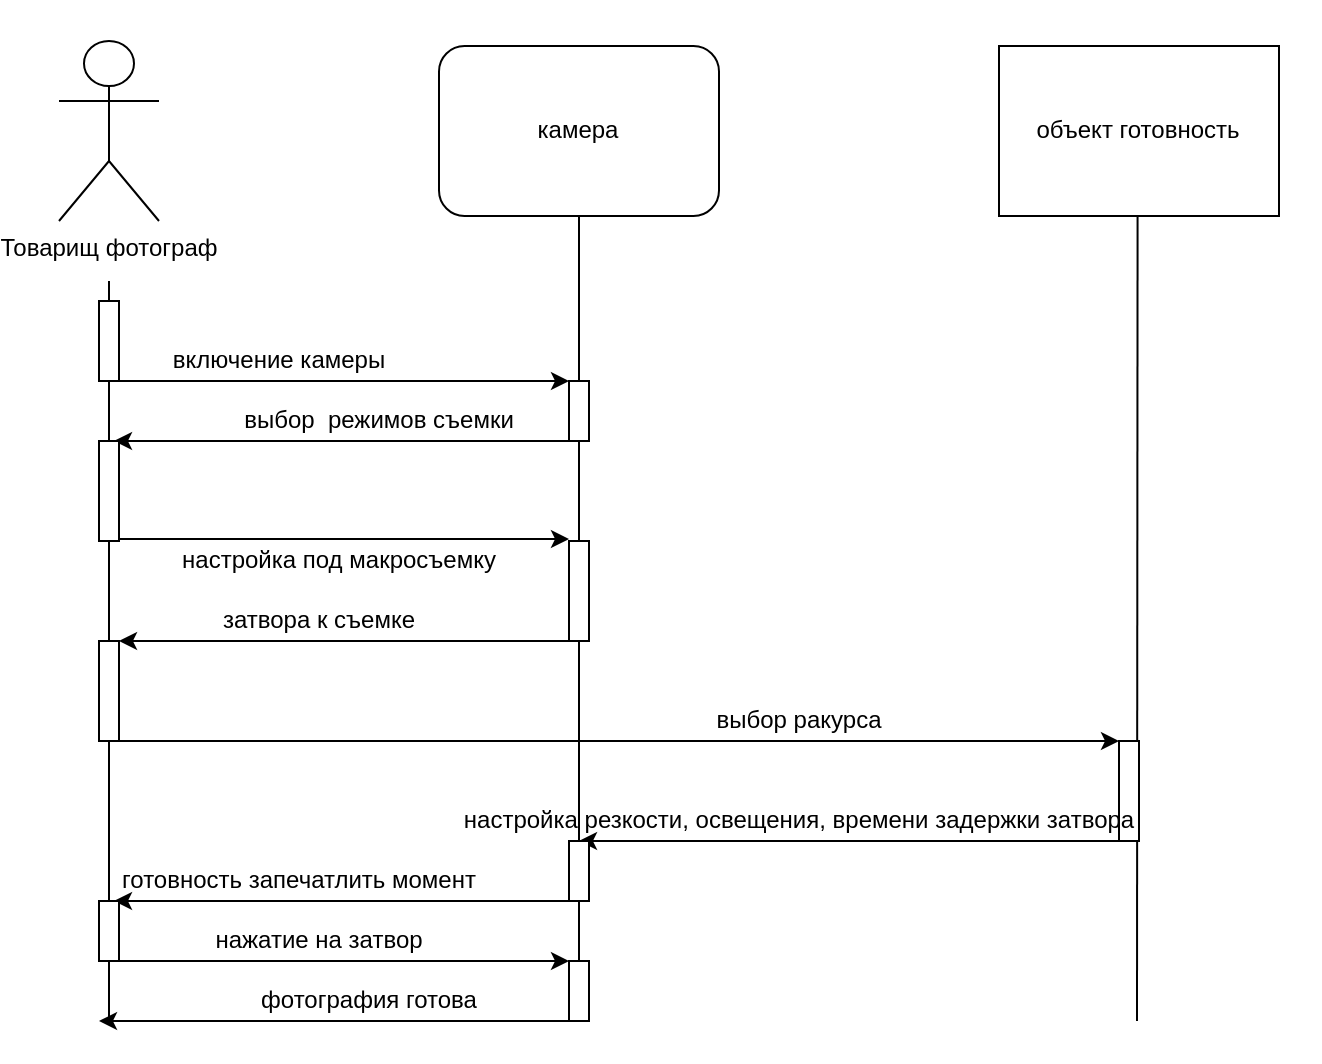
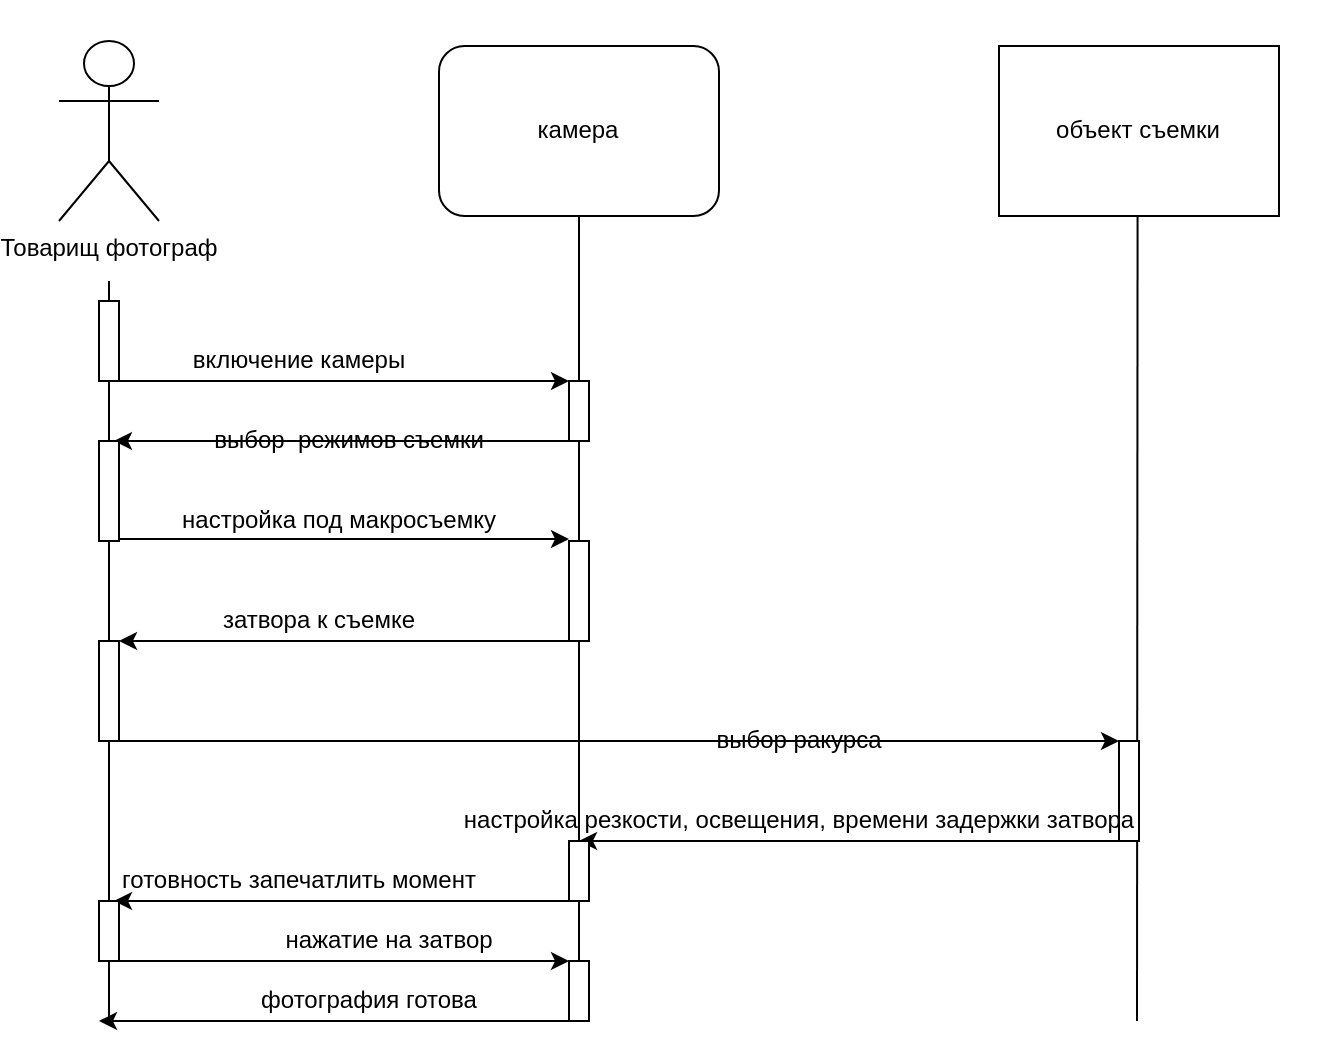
  <mxCell id="0" />
  <mxCell id="1" parent="0" />
  <mxCell id="2" value="Товарищ фотограф" style="shape=umlActor;verticalLabelPosition=bottom;verticalAlign=top;html=1;outlineConnect=0;" vertex="1" parent="1"><mxGeometry x="20" y="20" width="50" height="90" as="geometry" /></mxCell>
  <mxCell id="3" value="камера" style="whiteSpace=wrap;html=1;rounded=1;" vertex="1" parent="1"><mxGeometry x="210" y="22.5" width="140" height="85" as="geometry" /></mxCell>
- <mxCell id="4" value="объект готовность" style="rounded=0;whiteSpace=wrap;html=1;" vertex="1" parent="1"><mxGeometry x="490" y="22.5" width="140" height="85" as="geometry" /></mxCell>
+ <mxCell id="4" value="объект съемки" style="rounded=0;whiteSpace=wrap;html=1;" vertex="1" parent="1"><mxGeometry x="490" y="22.5" width="140" height="85" as="geometry" /></mxCell>
  <mxCell id="5" value="" style="endArrow=none;html=1;entryX=0.5;entryY=1;entryDx=0;entryDy=0;" edge="1" parent="1" target="3"><mxGeometry width="50" height="50" relative="1" as="geometry"><mxPoint x="280" y="510" as="sourcePoint" /><mxPoint x="360" y="130" as="targetPoint" /></mxGeometry></mxCell>
  <mxCell id="6" value="" style="endArrow=none;html=1;entryX=0.5;entryY=1;entryDx=0;entryDy=0;" edge="1" parent="1"><mxGeometry width="50" height="50" relative="1" as="geometry"><mxPoint x="559" y="510" as="sourcePoint" /><mxPoint x="559.29" y="107.5" as="targetPoint" /></mxGeometry></mxCell>
  <mxCell id="7" value="" style="endArrow=none;html=1;" edge="1" parent="1"><mxGeometry width="50" height="50" relative="1" as="geometry"><mxPoint x="45" y="510" as="sourcePoint" /><mxPoint x="45" y="140" as="targetPoint" /></mxGeometry></mxCell>
  <mxCell id="8" value="" style="rounded=0;whiteSpace=wrap;html=1;" vertex="1" parent="1"><mxGeometry x="40" y="150" width="10" height="40" as="geometry" /></mxCell>
  <mxCell id="9" value="" style="endArrow=classic;html=1;exitX=1;exitY=1;exitDx=0;exitDy=0;entryX=0;entryY=0;entryDx=0;entryDy=0;" edge="1" parent="1" source="8" target="11"><mxGeometry width="50" height="50" relative="1" as="geometry"><mxPoint x="70" y="190" as="sourcePoint" /><mxPoint x="240" y="190" as="targetPoint" /></mxGeometry></mxCell>
- <mxCell id="10" value="включение камеры" style="text;html=1;align=center;verticalAlign=middle;resizable=0;points=[];autosize=1;strokeColor=none;fillColor=none;" vertex="1" parent="1"><mxGeometry x="70" y="170" width="120" height="20" as="geometry" /></mxCell>
+ <mxCell id="10" value="включение камеры" style="text;html=1;align=center;verticalAlign=middle;resizable=0;points=[];autosize=1;strokeColor=none;fillColor=none;" vertex="1" parent="1"><mxGeometry x="80" y="170" width="120" height="20" as="geometry" /></mxCell>
  <mxCell id="11" value="" style="rounded=0;whiteSpace=wrap;html=1;" vertex="1" parent="1"><mxGeometry x="275" y="190" width="10" height="30" as="geometry" /></mxCell>
  <mxCell id="12" value="" style="endArrow=classic;html=1;exitX=0;exitY=1;exitDx=0;exitDy=0;entryX=0.75;entryY=0;entryDx=0;entryDy=0;" edge="1" parent="1" source="11" target="14"><mxGeometry width="50" height="50" relative="1" as="geometry"><mxPoint x="240" y="320" as="sourcePoint" /><mxPoint x="70" y="220" as="targetPoint" /></mxGeometry></mxCell>
- <mxCell id="13" value="выбор&amp;nbsp; режимов съемки" style="text;html=1;align=center;verticalAlign=middle;resizable=0;points=[];autosize=1;strokeColor=none;fillColor=none;" vertex="1" parent="1"><mxGeometry x="105" y="200" width="150" height="20" as="geometry" /></mxCell>
+ <mxCell id="13" value="выбор&amp;nbsp; режимов съемки" style="text;html=1;align=center;verticalAlign=middle;resizable=0;points=[];autosize=1;strokeColor=none;fillColor=none;" vertex="1" parent="1"><mxGeometry x="90" y="210" width="150" height="20" as="geometry" /></mxCell>
  <mxCell id="14" value="" style="rounded=0;whiteSpace=wrap;html=1;" vertex="1" parent="1"><mxGeometry x="40" y="220" width="10" height="50" as="geometry" /></mxCell>
  <mxCell id="15" value="" style="endArrow=classic;html=1;exitX=1;exitY=1;exitDx=0;exitDy=0;entryX=0;entryY=0;entryDx=0;entryDy=0;" edge="1" parent="1"><mxGeometry width="50" height="50" relative="1" as="geometry"><mxPoint x="50" y="269" as="sourcePoint" /><mxPoint x="275" y="269" as="targetPoint" /></mxGeometry></mxCell>
- <mxCell id="16" value="настройка под макросъемку" style="text;html=1;align=center;verticalAlign=middle;resizable=0;points=[];autosize=1;strokeColor=none;fillColor=none;" vertex="1" parent="1"><mxGeometry x="75" y="270" width="170" height="20" as="geometry" /></mxCell>
+ <mxCell id="16" value="настройка под макросъемку" style="text;html=1;align=center;verticalAlign=middle;resizable=0;points=[];autosize=1;strokeColor=none;fillColor=none;" vertex="1" parent="1"><mxGeometry x="75" y="250" width="170" height="20" as="geometry" /></mxCell>
  <mxCell id="17" value="" style="rounded=0;whiteSpace=wrap;html=1;" vertex="1" parent="1"><mxGeometry x="275" y="270" width="10" height="50" as="geometry" /></mxCell>
  <mxCell id="18" value="" style="endArrow=classic;html=1;exitX=0;exitY=1;exitDx=0;exitDy=0;entryX=0.75;entryY=0;entryDx=0;entryDy=0;" edge="1" parent="1"><mxGeometry width="50" height="50" relative="1" as="geometry"><mxPoint x="277.5" y="320" as="sourcePoint" /><mxPoint x="50" y="320" as="targetPoint" /></mxGeometry></mxCell>
  <mxCell id="19" value="" style="rounded=0;whiteSpace=wrap;html=1;" vertex="1" parent="1"><mxGeometry x="40" y="320" width="10" height="50" as="geometry" /></mxCell>
  <mxCell id="20" value="затвора к съемке" style="text;html=1;align=center;verticalAlign=middle;resizable=0;points=[];autosize=1;strokeColor=none;fillColor=none;" vertex="1" parent="1"><mxGeometry x="85" y="300" width="130" height="20" as="geometry" /></mxCell>
  <mxCell id="21" value="" style="endArrow=classic;html=1;exitX=1;exitY=1;exitDx=0;exitDy=0;entryX=0;entryY=0;entryDx=0;entryDy=0;" edge="1" parent="1" source="19" target="22"><mxGeometry width="50" height="50" relative="1" as="geometry"><mxPoint x="240" y="340" as="sourcePoint" /><mxPoint x="540" y="370" as="targetPoint" /></mxGeometry></mxCell>
  <mxCell id="22" value="" style="rounded=0;whiteSpace=wrap;html=1;" vertex="1" parent="1"><mxGeometry x="550" y="370" width="10" height="50" as="geometry" /></mxCell>
- <mxCell id="23" value="выбор ракурса" style="text;html=1;align=center;verticalAlign=middle;resizable=0;points=[];autosize=1;strokeColor=none;fillColor=none;" vertex="1" parent="1"><mxGeometry x="340" y="350" width="100" height="20" as="geometry" /></mxCell>
+ <mxCell id="23" value="выбор ракурса" style="text;html=1;align=center;verticalAlign=middle;resizable=0;points=[];autosize=1;strokeColor=none;fillColor=none;" vertex="1" parent="1"><mxGeometry x="340" y="360" width="100" height="20" as="geometry" /></mxCell>
  <mxCell id="24" value="" style="endArrow=classic;html=1;exitX=0;exitY=1;exitDx=0;exitDy=0;entryX=0.5;entryY=0;entryDx=0;entryDy=0;entryPerimeter=0;" edge="1" parent="1" source="22" target="25"><mxGeometry width="50" height="50" relative="1" as="geometry"><mxPoint x="240" y="340" as="sourcePoint" /><mxPoint x="300" y="420" as="targetPoint" /></mxGeometry></mxCell>
  <mxCell id="25" value="" style="rounded=0;whiteSpace=wrap;html=1;" vertex="1" parent="1"><mxGeometry x="275" y="420" width="10" height="30" as="geometry" /></mxCell>
  <mxCell id="26" value="настройка резкости, освещения, времени задержки затвора" style="text;html=1;align=center;verticalAlign=middle;resizable=0;points=[];autosize=1;strokeColor=none;fillColor=none;" vertex="1" parent="1"><mxGeometry x="215" y="400" width="350" height="20" as="geometry" /></mxCell>
  <mxCell id="27" value="" style="endArrow=classic;html=1;exitX=0;exitY=1;exitDx=0;exitDy=0;entryX=0.75;entryY=0;entryDx=0;entryDy=0;" edge="1" parent="1"><mxGeometry width="50" height="50" relative="1" as="geometry"><mxPoint x="275" y="450" as="sourcePoint" /><mxPoint x="47.5" y="450" as="targetPoint" /></mxGeometry></mxCell>
  <mxCell id="28" value="" style="rounded=0;whiteSpace=wrap;html=1;" vertex="1" parent="1"><mxGeometry x="40" y="450" width="10" height="30" as="geometry" /></mxCell>
  <mxCell id="29" value="" style="endArrow=classic;html=1;exitX=1;exitY=1;exitDx=0;exitDy=0;entryX=0;entryY=0;entryDx=0;entryDy=0;" edge="1" parent="1"><mxGeometry width="50" height="50" relative="1" as="geometry"><mxPoint x="50" y="480" as="sourcePoint" /><mxPoint x="275" y="480" as="targetPoint" /></mxGeometry></mxCell>
  <mxCell id="30" value="готовность запечатлить момент" style="text;html=1;align=center;verticalAlign=middle;resizable=0;points=[];autosize=1;strokeColor=none;fillColor=none;" vertex="1" parent="1"><mxGeometry x="45" y="430" width="190" height="20" as="geometry" /></mxCell>
- <mxCell id="31" value="нажатие на затвор" style="text;html=1;align=center;verticalAlign=middle;resizable=0;points=[];autosize=1;strokeColor=none;fillColor=none;" vertex="1" parent="1"><mxGeometry x="90" y="460" width="120" height="20" as="geometry" /></mxCell>
+ <mxCell id="31" value="нажатие на затвор" style="text;html=1;align=center;verticalAlign=middle;resizable=0;points=[];autosize=1;strokeColor=none;fillColor=none;" vertex="1" parent="1"><mxGeometry x="125" y="460" width="120" height="20" as="geometry" /></mxCell>
  <mxCell id="32" value="" style="rounded=0;whiteSpace=wrap;html=1;" vertex="1" parent="1"><mxGeometry x="275" y="480" width="10" height="30" as="geometry" /></mxCell>
  <mxCell id="33" value="" style="endArrow=classic;html=1;exitX=0;exitY=1;exitDx=0;exitDy=0;" edge="1" parent="1"><mxGeometry width="50" height="50" relative="1" as="geometry"><mxPoint x="275" y="510" as="sourcePoint" /><mxPoint x="40" y="510" as="targetPoint" /></mxGeometry></mxCell>
  <mxCell id="34" value="фотография готова" style="text;html=1;align=center;verticalAlign=middle;resizable=0;points=[];autosize=1;strokeColor=none;fillColor=none;" vertex="1" parent="1"><mxGeometry x="115" y="490" width="120" height="20" as="geometry" /></mxCell>
